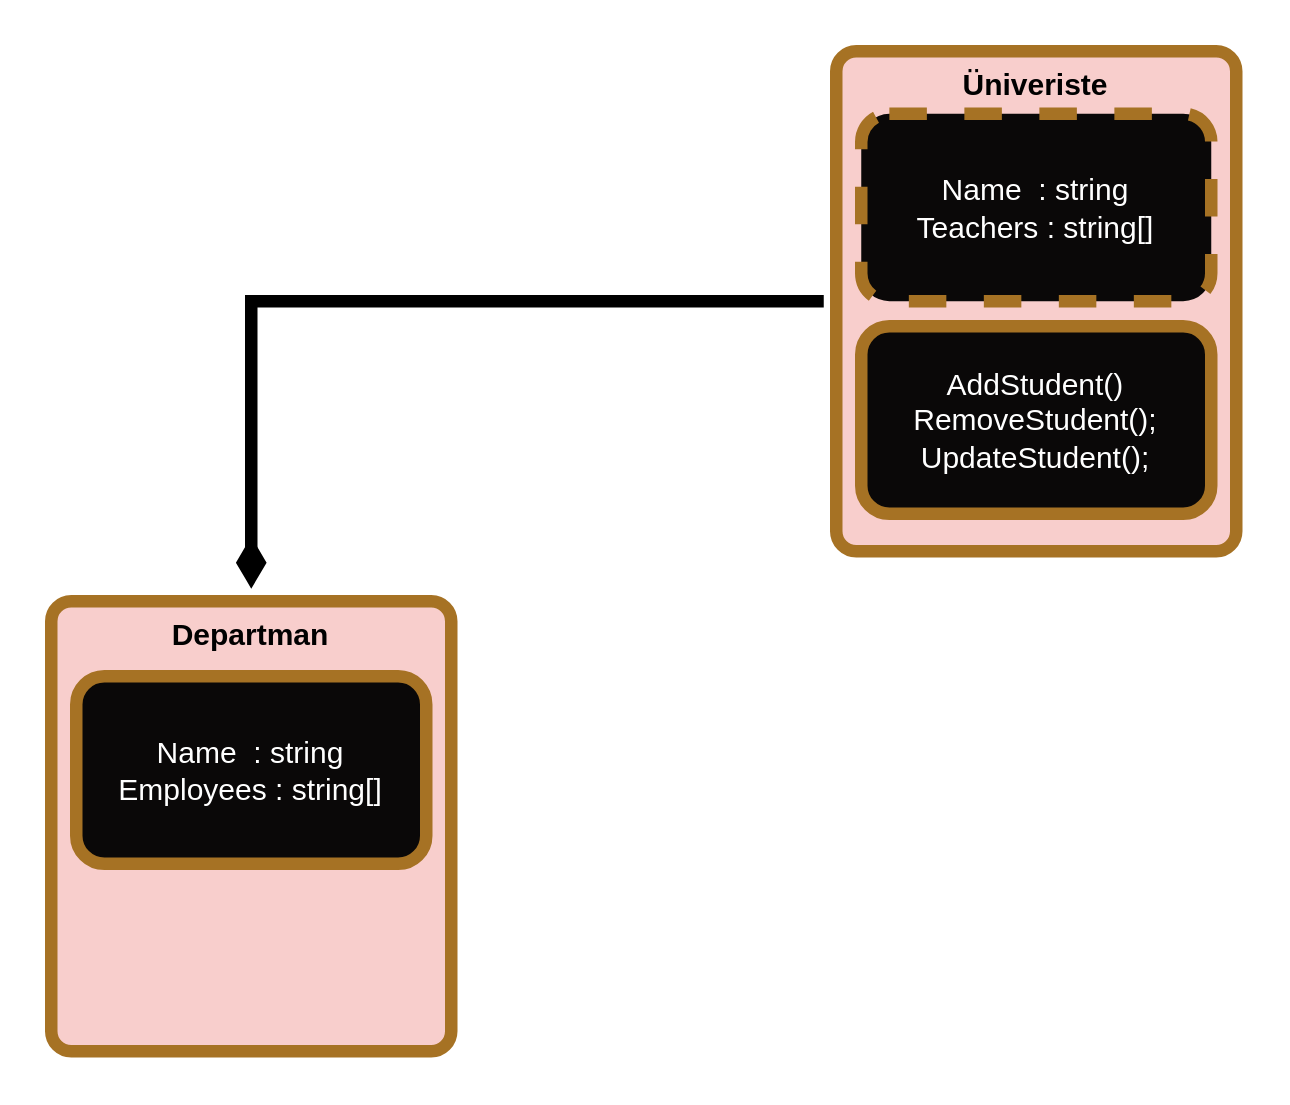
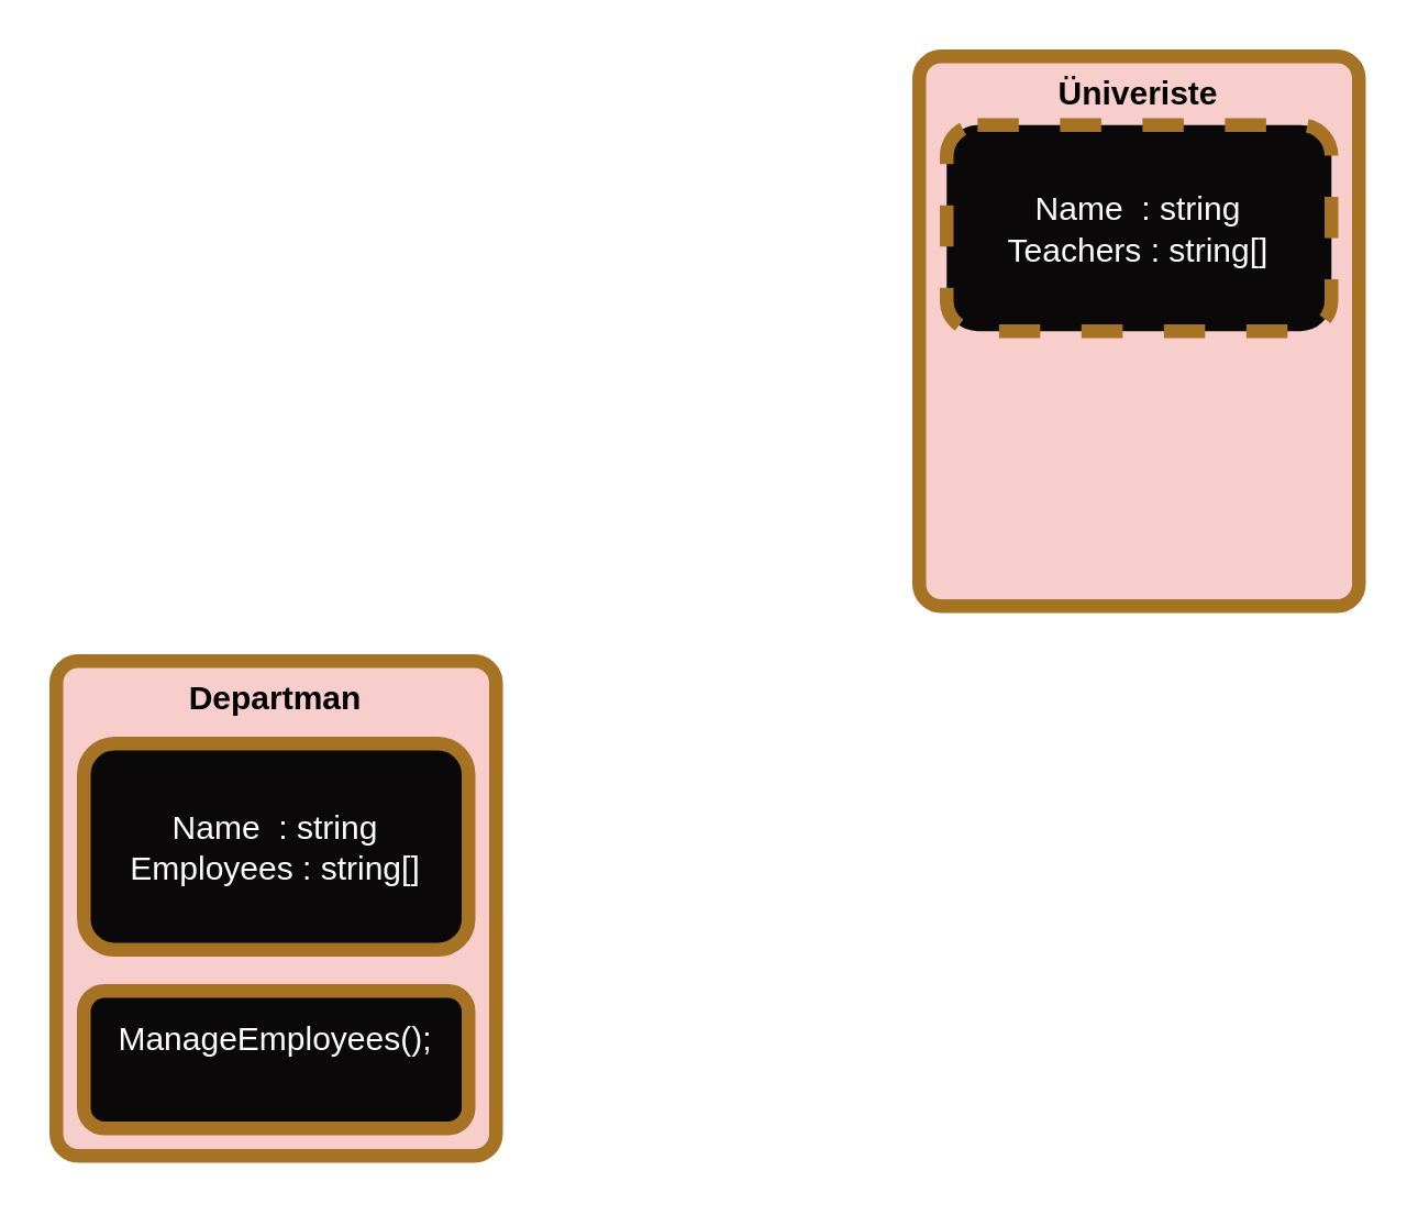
  <mxCell id="0" />
  <mxCell id="1" parent="0" />
- <mxCell id="2" style="edgeStyle=orthogonalEdgeStyle;rounded=0;orthogonalLoop=1;jettySize=auto;html=1;entryX=0.5;entryY=0;entryDx=0;entryDy=0;fontSize=12;fontColor=#FFFFFF;endArrow=diamondThin;endFill=1;strokeWidth=5;" edge="1" parent="1" source="3" target="6"><mxGeometry relative="1" as="geometry" /></mxCell>
  <mxCell id="3" value="Üniveriste" style="rounded=1;whiteSpace=wrap;html=1;fillColor=#f8cecc;strokeColor=#A67224;strokeWidth=5;perimeterSpacing=5;arcSize=5;verticalAlign=top;fontStyle=1" vertex="1" parent="1"><mxGeometry x="334" y="20" width="160" height="200" as="geometry" /></mxCell>
  <mxCell id="4" value="Name&amp;nbsp; : string&lt;br&gt;Teachers : string[]&lt;br&gt;" style="rounded=1;whiteSpace=wrap;html=1;strokeColor=#A67224;strokeWidth=5;fillColor=#0A0808;fontColor=#FFFFFF;align=center;dashed=1;" vertex="1" parent="1"><mxGeometry x="344" y="45" width="140" height="75" as="geometry" /></mxCell>
- <mxCell id="5" value="AddStudent()&lt;br&gt;RemoveStudent();&lt;br&gt;UpdateStudent();" style="rounded=1;whiteSpace=wrap;html=1;strokeColor=#A67224;strokeWidth=5;fillColor=#0A0808;fontColor=#FFFFFF;align=center;" vertex="1" parent="1"><mxGeometry x="344" y="130" width="140" height="75" as="geometry" /></mxCell>
  <mxCell id="6" value="Departman" style="rounded=1;whiteSpace=wrap;html=1;fillColor=#f8cecc;strokeColor=#A67224;strokeWidth=5;perimeterSpacing=5;arcSize=5;verticalAlign=top;fontStyle=1" vertex="1" parent="1"><mxGeometry x="20" y="240" width="160" height="180" as="geometry" /></mxCell>
  <mxCell id="7" value="Name&amp;nbsp; : string&lt;br&gt;Employees : string[]" style="rounded=1;whiteSpace=wrap;html=1;strokeColor=#A67224;strokeWidth=5;fillColor=#0A0808;fontColor=#FFFFFF;align=center;" vertex="1" parent="1"><mxGeometry x="30" y="270" width="140" height="75" as="geometry" /></mxCell>
+ <mxCell id="8" value="&lt;font style=&quot;font-size: 12px;&quot;&gt;ManageEmployees();&lt;br&gt;&lt;br&gt;&lt;/font&gt;" style="rounded=1;whiteSpace=wrap;html=1;strokeColor=#A67224;strokeWidth=5;fillColor=#0A0808;fontColor=#FFFFFF;align=center;" vertex="1" parent="1"><mxGeometry x="30" y="360" width="140" height="50" as="geometry" /></mxCell>
